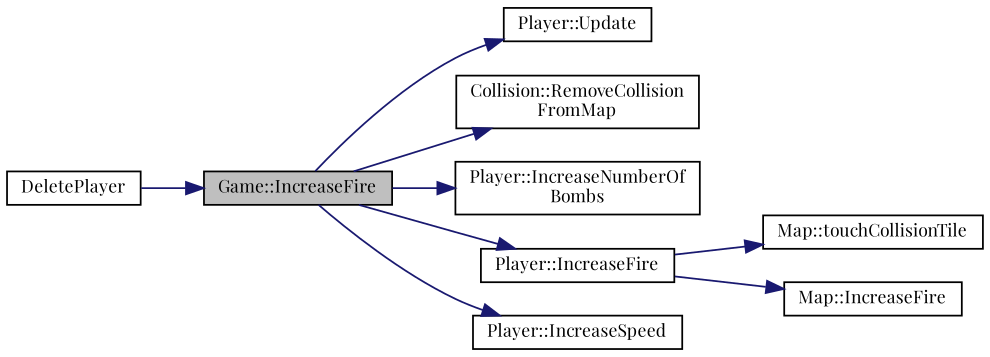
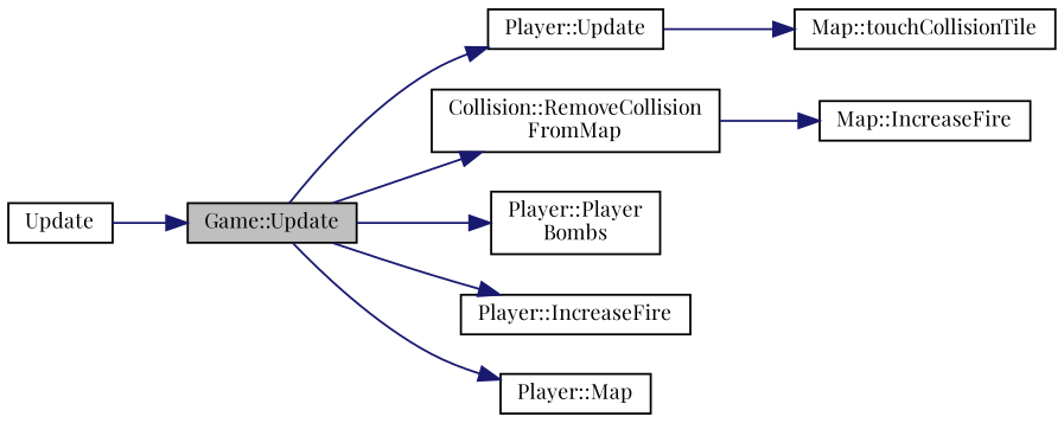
  digraph {
    fontname="Playfair Display"
    rankdir=LR
    node [color=black fillcolor=white fontname="Playfair Display" fontsize=10 shape=record style=filled]
    edge [color=midnightblue fontname="Playfair Display" fontsize=10 labelfontname=Helvetica labelfontsize=10 style=solid]
-   n1 [fillcolor=grey75 fontcolor=black height=0.2 label="Game::IncreaseFire" width=0.4]
+   n1 [fillcolor=grey75 fontcolor=black height=0.2 label="Game::Update" width=0.4]
    n2 [height=0.2 label="Player::Update" width=0.4]
    n3 [height=0.2 label="Collision::RemoveCollision\lFromMap" width=0.4]
-   n4 [height=0.2 label="Player::IncreaseNumberOf\lBombs" width=0.4]
+   n4 [height=0.2 label="Player::Player\lBombs" width=0.4]
    n5 [height=0.2 label="Player::IncreaseFire" width=0.4]
-   n6 [height=0.2 label="Player::IncreaseSpeed" width=0.4]
+   n6 [height=0.2 label="Player::Map" width=0.4]
    n7 [height=0.2 label="Map::touchCollisionTile" width=0.4]
-   n8 [height=0.2 label=DeletePlayer width=0.4]
+   n8 [height=0.2 label=Update width=0.4]
    n9 [height=0.2 label="Map::IncreaseFire" width=0.4]
    n1 -> n2
    n1 -> n3
    n1 -> n4
    n1 -> n5
    n1 -> n6
-   n5 -> n7
-   n5 -> n9
+   n2 -> n7
+   n3 -> n9
    n8 -> n1
  }
